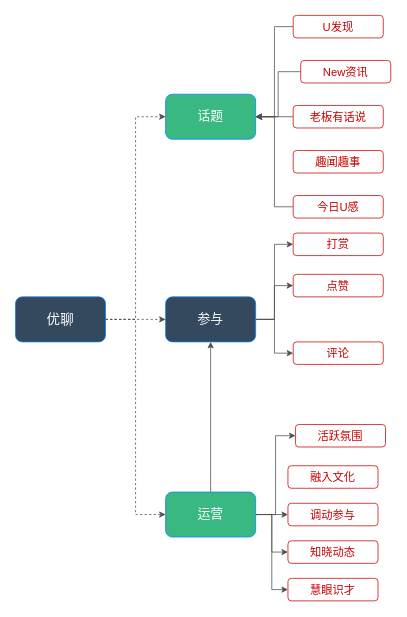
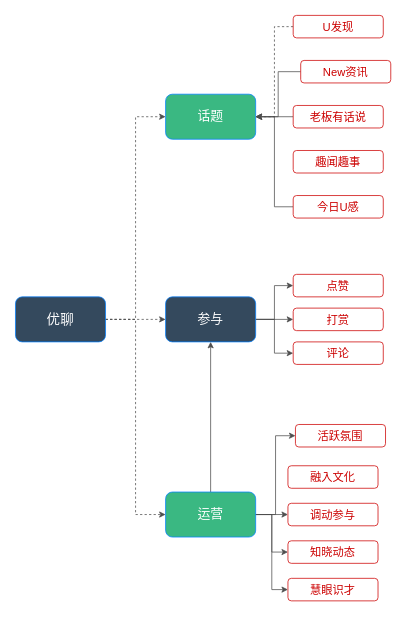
  <mxCell id="0" />
  <mxCell id="1" parent="0" />
  <mxCell id="2" style="edgeStyle=orthogonalEdgeStyle;rounded=0;orthogonalLoop=1;jettySize=auto;html=1;entryX=0;entryY=0.5;entryDx=0;entryDy=0;strokeColor=#4D4D4D;dashed=1;" edge="1" parent="1" source="5" target="6"><mxGeometry relative="1" as="geometry" /></mxCell>
  <mxCell id="3" style="edgeStyle=orthogonalEdgeStyle;rounded=0;orthogonalLoop=1;jettySize=auto;html=1;entryX=0;entryY=0.5;entryDx=0;entryDy=0;strokeColor=#4D4D4D;dashed=1;" edge="1" parent="1" source="5" target="17"><mxGeometry relative="1" as="geometry" /></mxCell>
  <mxCell id="4" style="edgeStyle=orthogonalEdgeStyle;rounded=0;orthogonalLoop=1;jettySize=auto;html=1;entryX=0;entryY=0.5;entryDx=0;entryDy=0;strokeColor=#4D4D4D;dashed=1;" edge="1" parent="1" source="5" target="28"><mxGeometry relative="1" as="geometry" /></mxCell>
  <mxCell id="5" value="&lt;font color=&quot;#ffffff&quot; style=&quot;font-size: 18px&quot;&gt;优聊&lt;/font&gt;" style="rounded=1;whiteSpace=wrap;html=1;strokeColor=#007FFF;strokeWidth=1;fillColor=#34495D;" vertex="1" parent="1"><mxGeometry x="20" y="395" width="120" height="60" as="geometry" /></mxCell>
  <mxCell id="6" value="&lt;font color=&quot;#ffffff&quot; style=&quot;font-size: 17px&quot;&gt;话题&lt;/font&gt;" style="rounded=1;whiteSpace=wrap;html=1;strokeColor=#007FFF;strokeWidth=1;fillColor=#3ab882;" vertex="1" parent="1"><mxGeometry x="220" y="125" width="120" height="60" as="geometry" /></mxCell>
- <mxCell id="7" style="edgeStyle=orthogonalEdgeStyle;rounded=0;orthogonalLoop=1;jettySize=auto;html=1;entryX=1;entryY=0.5;entryDx=0;entryDy=0;strokeColor=#4D4D4D;" edge="1" parent="1" source="8" target="6"><mxGeometry relative="1" as="geometry" /></mxCell>
+ <mxCell id="7" style="edgeStyle=orthogonalEdgeStyle;rounded=0;orthogonalLoop=1;jettySize=auto;html=1;entryX=1;entryY=0.5;entryDx=0;entryDy=0;strokeColor=#4D4D4D;dashed=1;" edge="1" parent="1" source="8" target="6"><mxGeometry relative="1" as="geometry" /></mxCell>
  <mxCell id="8" value="&lt;font style=&quot;font-size: 15px&quot; color=&quot;#cc0000&quot;&gt;U发现&lt;/font&gt;" style="rounded=1;whiteSpace=wrap;html=1;strokeColor=#CC0000;strokeWidth=1;fillColor=#FFFFFF;" vertex="1" parent="1"><mxGeometry x="390" y="20" width="120" height="30" as="geometry" /></mxCell>
  <mxCell id="9" style="edgeStyle=orthogonalEdgeStyle;rounded=0;orthogonalLoop=1;jettySize=auto;html=1;entryX=1;entryY=0.5;entryDx=0;entryDy=0;strokeColor=#4D4D4D;" edge="1" parent="1" source="10" target="6"><mxGeometry relative="1" as="geometry" /></mxCell>
  <mxCell id="10" value="&lt;font style=&quot;font-size: 15px&quot; color=&quot;#cc0000&quot;&gt;老板有话说&lt;/font&gt;" style="rounded=1;whiteSpace=wrap;html=1;strokeColor=#CC0000;strokeWidth=1;fillColor=#FFFFFF;" vertex="1" parent="1"><mxGeometry x="390" y="140" width="120" height="30" as="geometry" /></mxCell>
  <mxCell id="11" value="&lt;font style=&quot;font-size: 15px&quot; color=&quot;#cc0000&quot;&gt;趣闻趣事&lt;/font&gt;" style="rounded=1;whiteSpace=wrap;html=1;strokeColor=#CC0000;strokeWidth=1;fillColor=#FFFFFF;" vertex="1" parent="1"><mxGeometry x="390" y="200" width="120" height="30" as="geometry" /></mxCell>
  <mxCell id="12" style="edgeStyle=orthogonalEdgeStyle;rounded=0;orthogonalLoop=1;jettySize=auto;html=1;entryX=1;entryY=0.5;entryDx=0;entryDy=0;strokeColor=#4D4D4D;" edge="1" parent="1" source="13" target="6"><mxGeometry relative="1" as="geometry" /></mxCell>
  <mxCell id="13" value="&lt;span&gt;&lt;font color=&quot;#cc0000&quot; style=&quot;font-size: 15px&quot;&gt;New资讯&lt;/font&gt;&lt;/span&gt;&lt;br&gt;" style="rounded=1;whiteSpace=wrap;html=1;strokeColor=#CC0000;strokeWidth=1;fillColor=#FFFFFF;" vertex="1" parent="1"><mxGeometry x="400" y="80" width="120" height="30" as="geometry" /></mxCell>
  <mxCell id="14" style="edgeStyle=orthogonalEdgeStyle;rounded=0;orthogonalLoop=1;jettySize=auto;html=1;entryX=0;entryY=0.5;entryDx=0;entryDy=0;strokeColor=#4D4D4D;" edge="1" parent="1" source="17" target="20"><mxGeometry relative="1" as="geometry" /></mxCell>
  <mxCell id="15" style="edgeStyle=orthogonalEdgeStyle;rounded=0;orthogonalLoop=1;jettySize=auto;html=1;entryX=0;entryY=0.5;entryDx=0;entryDy=0;strokeColor=#4D4D4D;" edge="1" parent="1" source="17" target="21"><mxGeometry relative="1" as="geometry" /></mxCell>
  <mxCell id="16" style="edgeStyle=orthogonalEdgeStyle;rounded=0;orthogonalLoop=1;jettySize=auto;html=1;entryX=0;entryY=0.5;entryDx=0;entryDy=0;strokeColor=#4D4D4D;" edge="1" parent="1" source="17" target="22"><mxGeometry relative="1" as="geometry" /></mxCell>
  <mxCell id="17" value="&lt;font color=&quot;#ffffff&quot; style=&quot;font-size: 17px&quot;&gt;参与&lt;/font&gt;" style="rounded=1;whiteSpace=wrap;html=1;strokeColor=#007FFF;strokeWidth=1;fillColor=#34495d;" vertex="1" parent="1"><mxGeometry x="220" y="395" width="120" height="60" as="geometry" /></mxCell>
  <mxCell id="18" style="edgeStyle=orthogonalEdgeStyle;rounded=0;orthogonalLoop=1;jettySize=auto;html=1;entryX=1;entryY=0.5;entryDx=0;entryDy=0;strokeColor=#4D4D4D;" edge="1" parent="1" source="19" target="6"><mxGeometry relative="1" as="geometry" /></mxCell>
  <mxCell id="19" value="&lt;font style=&quot;font-size: 15px&quot; color=&quot;#cc0000&quot;&gt;今日U感&lt;/font&gt;" style="rounded=1;whiteSpace=wrap;html=1;strokeColor=#CC0000;strokeWidth=1;fillColor=#FFFFFF;" vertex="1" parent="1"><mxGeometry x="390" y="260" width="120" height="30" as="geometry" /></mxCell>
  <mxCell id="20" value="&lt;font style=&quot;font-size: 15px&quot; color=&quot;#cc0000&quot;&gt;点赞&lt;/font&gt;" style="rounded=1;whiteSpace=wrap;html=1;strokeColor=#CC0000;strokeWidth=1;fillColor=#FFFFFF;" vertex="1" parent="1"><mxGeometry x="390" y="365" width="120" height="30" as="geometry" /></mxCell>
- <mxCell id="21" value="&lt;font style=&quot;font-size: 15px&quot; color=&quot;#cc0000&quot;&gt;打赏&lt;/font&gt;" style="rounded=1;whiteSpace=wrap;html=1;strokeColor=#CC0000;strokeWidth=1;fillColor=#FFFFFF;" vertex="1" parent="1"><mxGeometry x="390" y="310" width="120" height="30" as="geometry" /></mxCell>
+ <mxCell id="21" value="&lt;font style=&quot;font-size: 15px&quot; color=&quot;#cc0000&quot;&gt;打赏&lt;/font&gt;" style="rounded=1;whiteSpace=wrap;html=1;strokeColor=#CC0000;strokeWidth=1;fillColor=#FFFFFF;" vertex="1" parent="1"><mxGeometry x="390" y="410" width="120" height="30" as="geometry" /></mxCell>
  <mxCell id="22" value="&lt;font style=&quot;font-size: 15px&quot; color=&quot;#cc0000&quot;&gt;评论&lt;/font&gt;" style="rounded=1;whiteSpace=wrap;html=1;strokeColor=#CC0000;strokeWidth=1;fillColor=#FFFFFF;" vertex="1" parent="1"><mxGeometry x="390" y="455" width="120" height="30" as="geometry" /></mxCell>
  <mxCell id="23" style="edgeStyle=orthogonalEdgeStyle;rounded=0;orthogonalLoop=1;jettySize=auto;html=1;entryX=0;entryY=0.5;entryDx=0;entryDy=0;strokeColor=#4D4D4D;" edge="1" parent="1" source="28" target="29"><mxGeometry relative="1" as="geometry" /></mxCell>
  <mxCell id="24" style="edgeStyle=orthogonalEdgeStyle;rounded=0;orthogonalLoop=1;jettySize=auto;html=1;entryX=0;entryY=0.5;entryDx=0;entryDy=0;strokeColor=#4D4D4D;" edge="1" parent="1" source="28" target="31"><mxGeometry relative="1" as="geometry" /></mxCell>
  <mxCell id="25" style="edgeStyle=orthogonalEdgeStyle;rounded=0;orthogonalLoop=1;jettySize=auto;html=1;entryX=0;entryY=0.5;entryDx=0;entryDy=0;strokeColor=#4D4D4D;" edge="1" parent="1" source="28" target="32"><mxGeometry relative="1" as="geometry" /></mxCell>
  <mxCell id="26" style="edgeStyle=orthogonalEdgeStyle;rounded=0;orthogonalLoop=1;jettySize=auto;html=1;entryX=0;entryY=0.5;entryDx=0;entryDy=0;strokeColor=#4D4D4D;" edge="1" parent="1" source="28" target="33"><mxGeometry relative="1" as="geometry" /></mxCell>
  <mxCell id="27" style="edgeStyle=orthogonalEdgeStyle;rounded=0;orthogonalLoop=1;jettySize=auto;html=1;strokeColor=#4D4D4D;" edge="1" parent="1" source="28" target="17"><mxGeometry relative="1" as="geometry" /></mxCell>
  <mxCell id="28" value="&lt;font color=&quot;#ffffff&quot; style=&quot;font-size: 17px&quot;&gt;运营&lt;/font&gt;" style="rounded=1;whiteSpace=wrap;html=1;strokeColor=#007FFF;strokeWidth=1;fillColor=#3ab882;" vertex="1" parent="1"><mxGeometry x="220" y="655" width="120" height="60" as="geometry" /></mxCell>
  <mxCell id="29" value="&lt;font style=&quot;font-size: 15px&quot; color=&quot;#cc0000&quot;&gt;活跃氛围&lt;/font&gt;" style="rounded=1;whiteSpace=wrap;html=1;strokeColor=#CC0000;strokeWidth=1;fillColor=#FFFFFF;" vertex="1" parent="1"><mxGeometry x="393" y="565" width="120" height="30" as="geometry" /></mxCell>
  <mxCell id="30" value="&lt;font color=&quot;#cc0000&quot;&gt;&lt;span style=&quot;font-size: 15px&quot;&gt;融入文化&lt;/span&gt;&lt;/font&gt;" style="rounded=1;whiteSpace=wrap;html=1;strokeColor=#CC0000;strokeWidth=1;fillColor=#FFFFFF;" vertex="1" parent="1"><mxGeometry x="383" y="620" width="120" height="30" as="geometry" /></mxCell>
  <mxCell id="31" value="&lt;font color=&quot;#cc0000&quot;&gt;&lt;span style=&quot;font-size: 15px&quot;&gt;调动参与&lt;/span&gt;&lt;/font&gt;" style="rounded=1;whiteSpace=wrap;html=1;strokeColor=#CC0000;strokeWidth=1;fillColor=#FFFFFF;" vertex="1" parent="1"><mxGeometry x="383" y="670" width="120" height="30" as="geometry" /></mxCell>
  <mxCell id="32" value="&lt;font color=&quot;#cc0000&quot;&gt;&lt;span style=&quot;font-size: 15px&quot;&gt;知晓动态&lt;/span&gt;&lt;/font&gt;" style="rounded=1;whiteSpace=wrap;html=1;strokeColor=#CC0000;strokeWidth=1;fillColor=#FFFFFF;" vertex="1" parent="1"><mxGeometry x="383" y="720" width="120" height="30" as="geometry" /></mxCell>
  <mxCell id="33" value="&lt;font color=&quot;#cc0000&quot;&gt;&lt;span style=&quot;font-size: 15px&quot;&gt;慧眼识才&lt;/span&gt;&lt;/font&gt;" style="rounded=1;whiteSpace=wrap;html=1;strokeColor=#CC0000;strokeWidth=1;fillColor=#FFFFFF;" vertex="1" parent="1"><mxGeometry x="383" y="770" width="120" height="30" as="geometry" /></mxCell>
